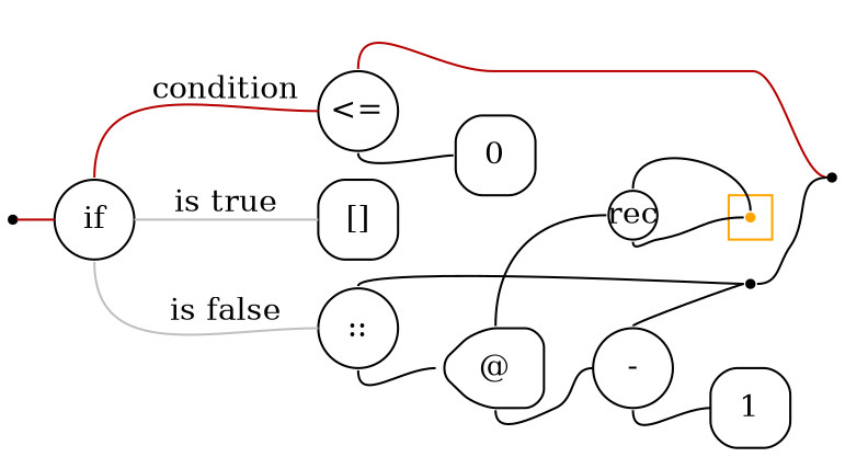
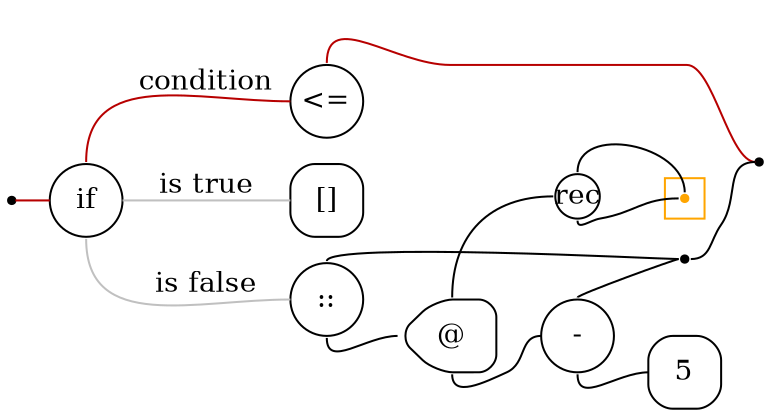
  digraph {
    labeldistance=0
    nodesep=.175
    rankdir=LR
    ranksep=.175
    node [color="#000000" fixedsize=true orientation=90 shape=circle style=rounded]
    edge [arrowhead=none arrowtail=none headport=w tailport=n]
    ndcluster_nd72 [color=orange shape=point style=""]
    nd1 [shape=point color="" orientation="" style=""]
    n3 [label=if orientation=""]
    n4 [label="<=" orientation=""]
    n5 [label="[]" shape=square]
    n6 [label="::" orientation=""]
    n7 [height=.3 label=rec width=.3 orientation=""]
-   n8 [label=0 shape=square]
    n9 [label=" " shape=point color=""]
    n10 [label="@" shape=house]
    n11 [label=" " shape=point color=""]
    n12 [label="-" orientation=""]
-   n13 [label=1 shape=square]
+   n13 [label=5 shape=square]
    subgraph cluster_1 {
      color=orange
      style=fill
      ndcluster_nd72
    }
    nd1 -> n3 [color="#b70000" tailport=e]
    n3 -> n4 [color="#b70000" label=condition]
    n3 -> n5 [color=grey label="is true" tailport=e]
    n3 -> n6 [color=grey label="is false" tailport=s]
-   n4 -> n8 [tailport=s]
    n4 -> n9 [color="#b70000"]
    n6 -> n10 [tailport=s]
    n6 -> n11
    n7 -> ndcluster_nd72 [dir=back headport=n]
    n7 -> ndcluster_nd72 [tailport=s]
    n10 -> n7
    n10 -> n12 [tailport=s]
    n11 -> n9 [tailport=e]
    n12 -> n11
    n12 -> n13 [tailport=s]
  }
